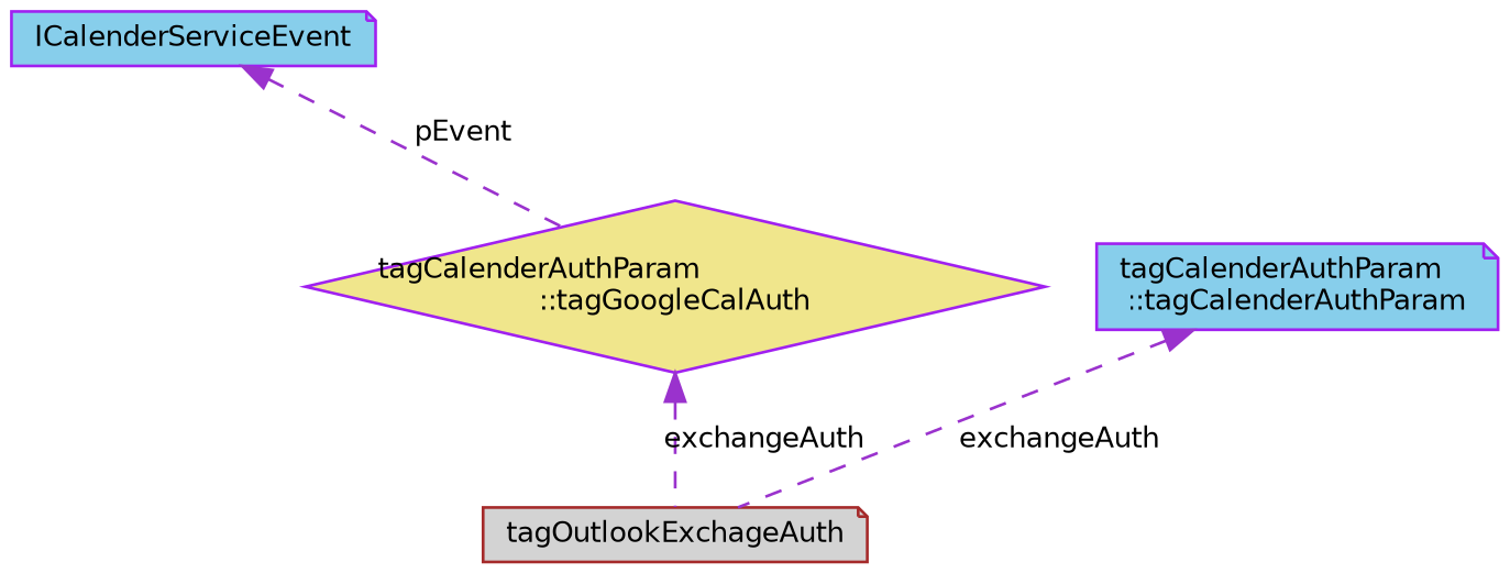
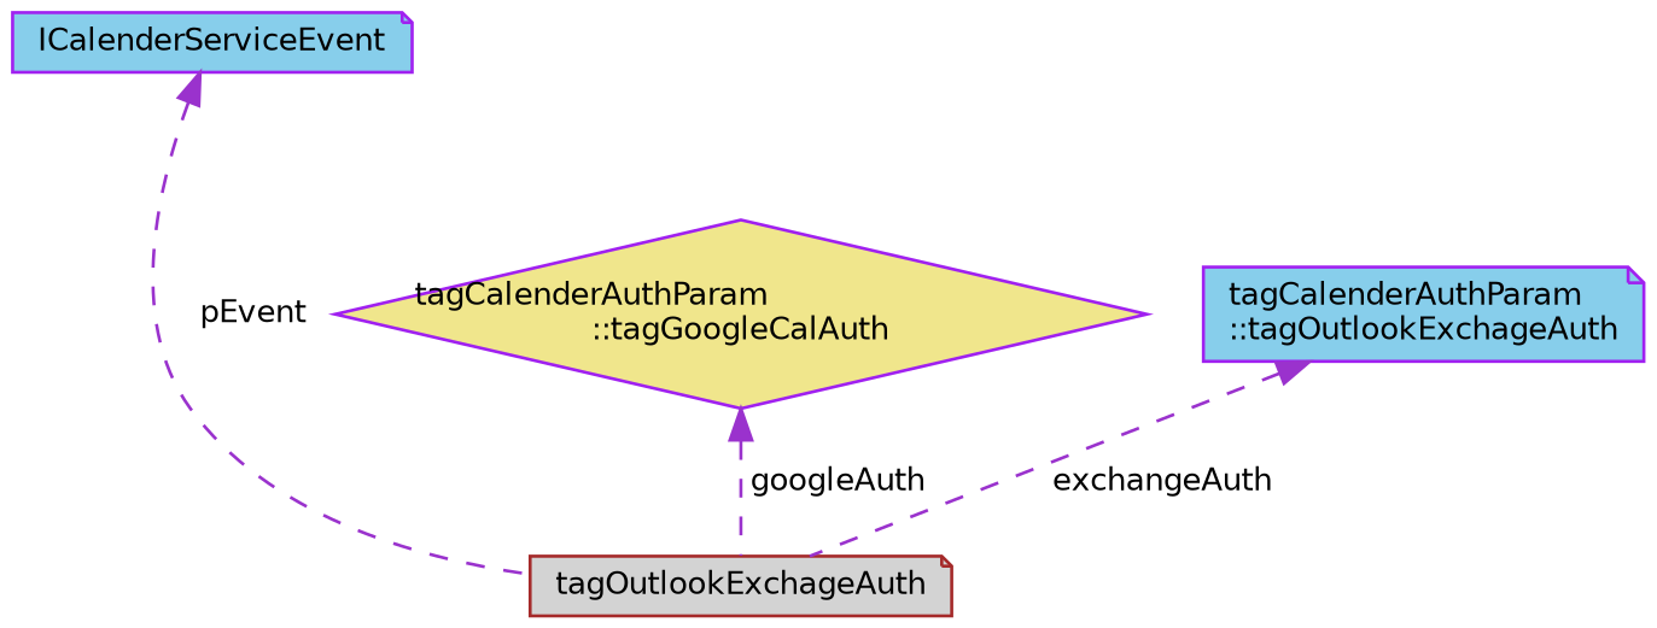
  digraph {
    rankdir=TB
    node [color=purple fillcolor=skyblue fontname=Helvetica fontsize=10 shape=note style=filled]
    edge [color=darkorchid3 dir=back fontname=Helvetica fontsize=10 labelfontname=Helvetica labelfontsize=10 style=dashed]
    n1 [color=brown fillcolor=lightgrey fontcolor=black height=0.2 label=tagOutlookExchageAuth width=0.4]
    n2 [height=0.2 label=ICalenderServiceEvent width=0.4]
-   n3 [height=0.2 label="tagCalenderAuthParam\l::tagCalenderAuthParam" width=0.4]
+   n3 [height=0.2 label="tagCalenderAuthParam\l::tagOutlookExchageAuth" width=0.4]
    n4 [fillcolor=khaki height=0.2 label="tagCalenderAuthParam\l::tagGoogleCalAuth" shape=diamond width=0.4]
-   n2 -> n4 [label=" pEvent"]
+   n2 -> n1 [label=" pEvent"]
    n3 -> n1 [label=" exchangeAuth"]
-   n4 -> n1 [label=" exchangeAuth"]
+   n4 -> n1 [label=" googleAuth"]
  }
